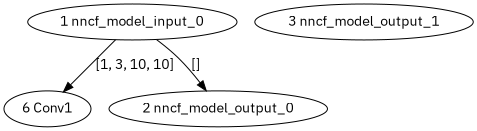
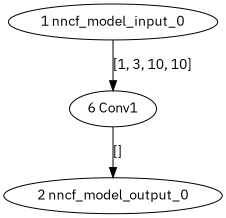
  strict digraph {
    fontname="IBM Plex Sans"
    node [fontname="IBM Plex Sans" type=nncf_model_output]
    edge [fontname="IBM Plex Sans" style=solid]
    n1 [label="6 Conv1" type=Conv]
    "2 nncf_model_output_0"
    "1 nncf_model_input_0" [type=nncf_model_input]
-   "3 nncf_model_output_1"
-   "1 nncf_model_input_0" -> "2 nncf_model_output_0" [label="[]"]
+   n1 -> "2 nncf_model_output_0" [label="[]"]
    "1 nncf_model_input_0" -> n1 [label="[1, 3, 10, 10]"]
  }
